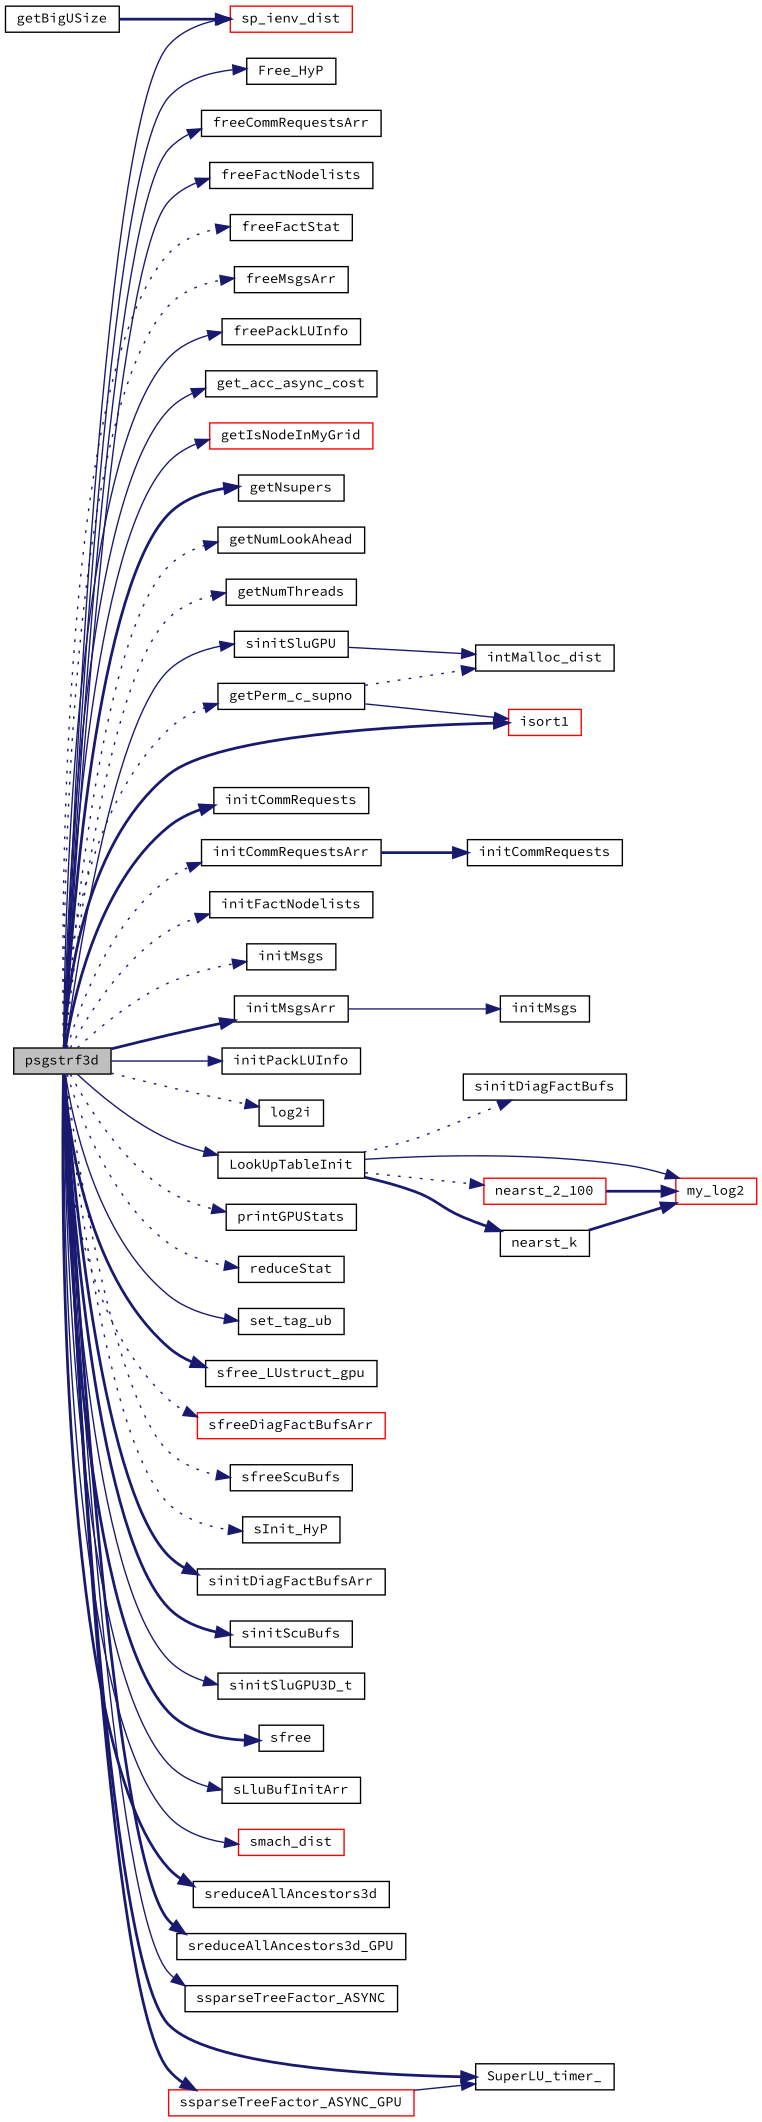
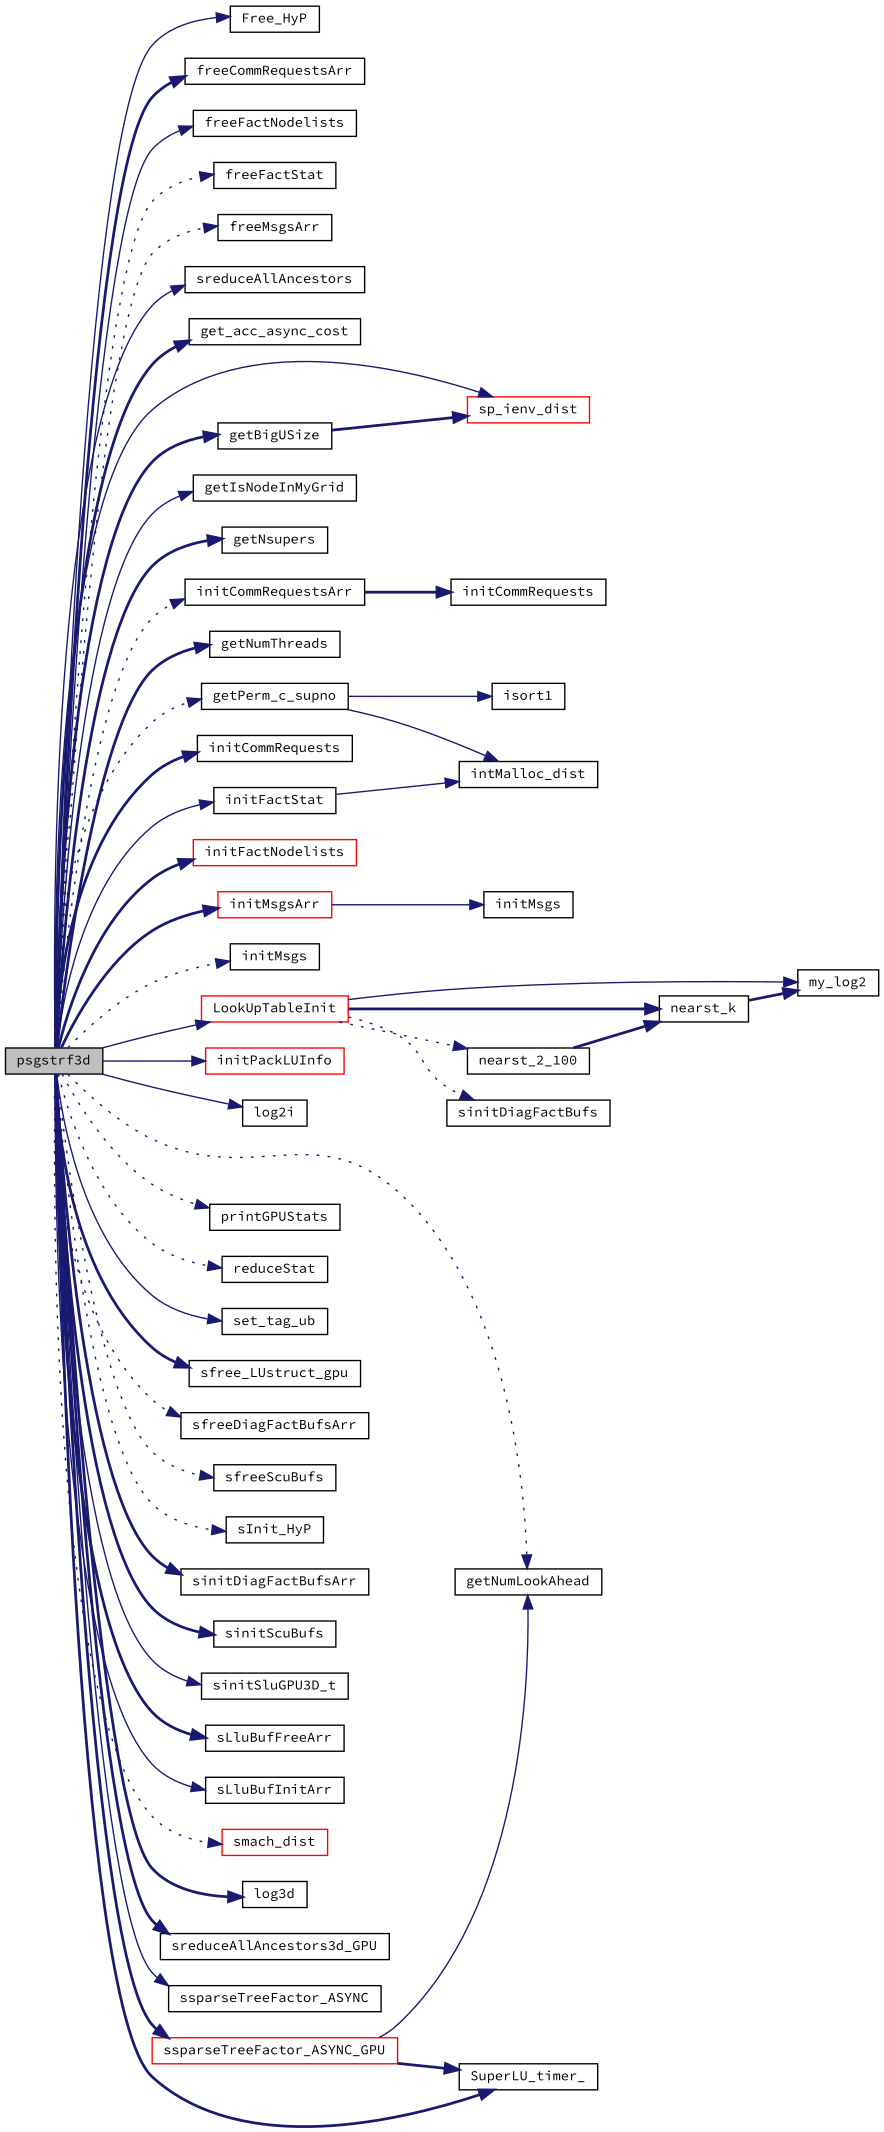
  digraph {
    fontname="Source Code Pro"
    rankdir=LR
    node [color=black fillcolor=white fontname="Source Code Pro" fontsize=10 shape=record style=filled]
    edge [color=midnightblue fontname="Source Code Pro" fontsize=10 labelfontname=Helvetica labelfontsize=10 style=solid]
    n1 [fillcolor=grey75 fontcolor=black height=0.2 label=psgstrf3d width=0.4]
    n2 [height=0.2 label=Free_HyP width=0.4]
    n3 [height=0.2 label=freeCommRequestsArr width=0.4]
    n4 [height=0.2 label=freeFactNodelists width=0.4]
    n5 [height=0.2 label=freeFactStat width=0.4]
    n6 [height=0.2 label=freeMsgsArr width=0.4]
-   n7 [height=0.2 label=freePackLUInfo width=0.4]
+   n7 [height=0.2 label=sreduceAllAncestors width=0.4]
    n8 [height=0.2 label=get_acc_async_cost width=0.4]
    n9 [height=0.2 label=getBigUSize width=0.4]
    n10 [color=red height=0.2 label=sp_ienv_dist width=0.4]
-   n11 [color=red height=0.2 label=getIsNodeInMyGrid width=0.4]
+   n11 [height=0.2 label=getIsNodeInMyGrid width=0.4]
    n12 [height=0.2 label=getNsupers width=0.4]
    n13 [height=0.2 label=getNumLookAhead width=0.4]
    n14 [height=0.2 label=getNumThreads width=0.4]
    n15 [height=0.2 label=getPerm_c_supno width=0.4]
    n16 [height=0.2 label=initCommRequests width=0.4]
    n17 [height=0.2 label=initCommRequestsArr width=0.4]
-   n18 [height=0.2 label=initFactNodelists width=0.4]
-   n19 [height=0.2 label=sinitSluGPU width=0.4]
+   n18 [color=red height=0.2 label=initFactNodelists width=0.4]
+   n19 [height=0.2 label=initFactStat width=0.4]
    n20 [height=0.2 label=initMsgs width=0.4]
-   n21 [height=0.2 label=initMsgsArr width=0.4]
-   n22 [height=0.2 label=initPackLUInfo width=0.4]
+   n21 [color=red height=0.2 label=initMsgsArr width=0.4]
+   n22 [color=red height=0.2 label=initPackLUInfo width=0.4]
    n23 [height=0.2 label=log2i width=0.4]
-   n24 [height=0.2 label=LookUpTableInit width=0.4]
+   n24 [color=red height=0.2 label=LookUpTableInit width=0.4]
    n25 [height=0.2 label=printGPUStats width=0.4]
    n26 [height=0.2 label=reduceStat width=0.4]
    n27 [height=0.2 label=set_tag_ub width=0.4]
    n28 [height=0.2 label=sfree_LUstruct_gpu width=0.4]
-   n29 [color=red height=0.2 label=sfreeDiagFactBufsArr width=0.4]
+   n29 [height=0.2 label=sfreeDiagFactBufsArr width=0.4]
    n30 [height=0.2 label=sfreeScuBufs width=0.4]
    n31 [height=0.2 label=sInit_HyP width=0.4]
    n32 [height=0.2 label=sinitDiagFactBufsArr width=0.4]
    n33 [height=0.2 label=sinitScuBufs width=0.4]
    n34 [height=0.2 label=sinitSluGPU3D_t width=0.4]
-   n35 [height=0.2 label=sfree width=0.4]
+   n35 [height=0.2 label=sLluBufFreeArr width=0.4]
    n36 [height=0.2 label=sLluBufInitArr width=0.4]
    n37 [color=red height=0.2 label=smach_dist width=0.4]
-   n38 [height=0.2 label=sreduceAllAncestors3d width=0.4]
+   n38 [height=0.2 label=log3d width=0.4]
    n39 [height=0.2 label=sreduceAllAncestors3d_GPU width=0.4]
    n40 [height=0.2 label=ssparseTreeFactor_ASYNC width=0.4]
    n41 [color=red height=0.2 label=ssparseTreeFactor_ASYNC_GPU width=0.4]
    n42 [height=0.2 label=SuperLU_timer_ width=0.4]
    n43 [height=0.2 label=intMalloc_dist width=0.4]
-   n44 [color=red height=0.2 label=isort1 width=0.4]
+   n44 [height=0.2 label=isort1 width=0.4]
    n45 [height=0.2 label=initCommRequests width=0.4]
    n46 [height=0.2 label=initMsgs width=0.4]
    n47 [height=0.2 label=sinitDiagFactBufs width=0.4]
-   n48 [color=red height=0.2 label=my_log2 width=0.4]
-   n49 [color=red height=0.2 label=nearst_2_100 width=0.4]
+   n48 [height=0.2 label=my_log2 width=0.4]
+   n49 [height=0.2 label=nearst_2_100 width=0.4]
    n50 [height=0.2 label=nearst_k width=0.4]
    n1 -> n2
-   n1 -> n3
+   n1 -> n3 [style=bold]
    n1 -> n4
    n1 -> n5 [style=dotted]
    n1 -> n6 [style=dotted]
    n1 -> n7
-   n1 -> n8
-   n1 -> n44 [style=bold]
+   n1 -> n8 [style=bold]
+   n1 -> n9 [style=bold]
    n1 -> n10
    n1 -> n11
    n1 -> n12 [style=bold]
    n1 -> n13 [style=dotted]
-   n1 -> n14 [style=dotted]
+   n1 -> n14 [style=bold]
    n1 -> n15 [style=dotted]
    n1 -> n16 [style=bold]
    n1 -> n17 [style=dotted]
-   n1 -> n18 [style=dotted]
+   n1 -> n18 [style=bold]
    n1 -> n19
    n1 -> n20 [style=dotted]
    n1 -> n21 [style=bold]
    n1 -> n22
-   n1 -> n23 [style=dotted]
+   n1 -> n23
    n1 -> n24
    n1 -> n25 [style=dotted]
    n1 -> n26 [style=dotted]
    n1 -> n27
    n1 -> n28 [style=bold]
    n1 -> n29 [style=dotted]
    n1 -> n30 [style=dotted]
    n1 -> n31 [style=dotted]
    n1 -> n32 [style=bold]
    n1 -> n33 [style=bold]
    n1 -> n34
    n1 -> n35 [style=bold]
    n1 -> n36
-   n1 -> n37
+   n1 -> n37 [style=dotted]
    n1 -> n38 [style=bold]
    n1 -> n39 [style=bold]
    n1 -> n40
    n1 -> n41 [style=bold]
    n1 -> n42 [style=bold]
    n9 -> n10 [style=bold]
-   n15 -> n43 [style=dotted]
+   n15 -> n43
    n15 -> n44
    n17 -> n45 [style=bold]
    n19 -> n43
    n21 -> n46
    n24 -> n47 [style=dotted]
    n24 -> n48
    n24 -> n49 [style=dotted]
    n24 -> n50 [style=bold]
-   n41 -> n42
-   n49 -> n48 [style=bold]
+   n41 -> n13
+   n41 -> n42 [style=bold]
+   n49 -> n50 [style=bold]
    n50 -> n48 [style=bold]
  }
